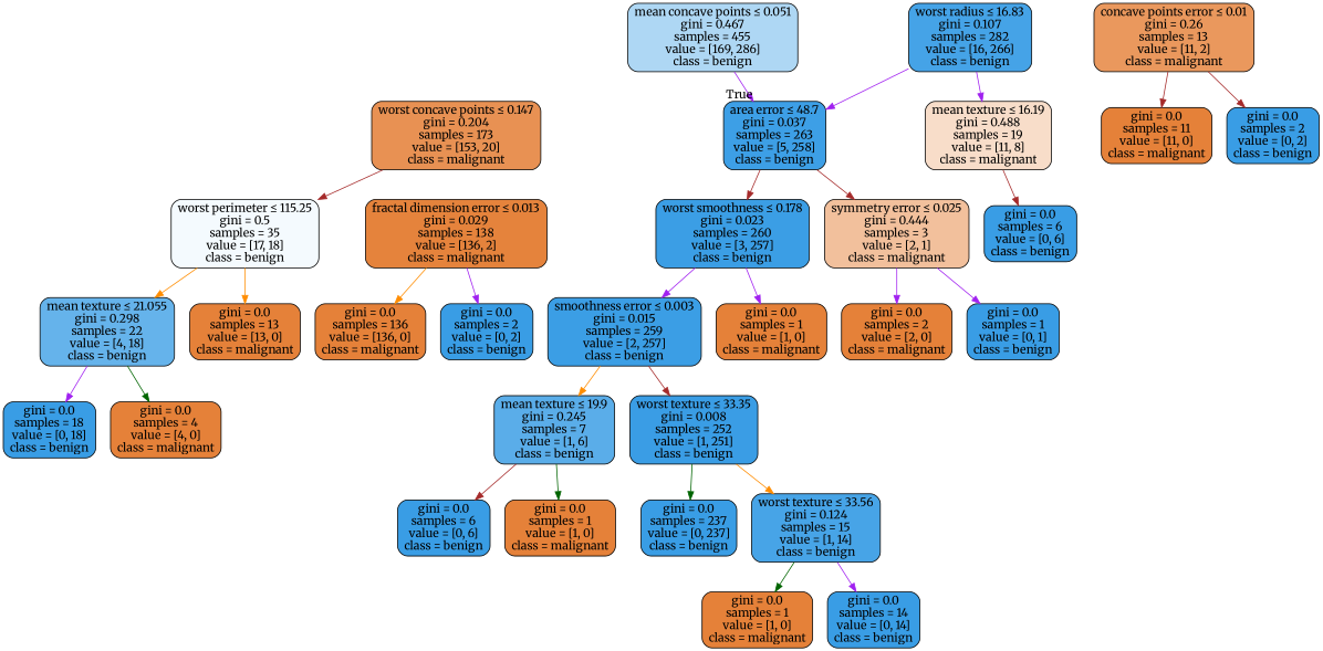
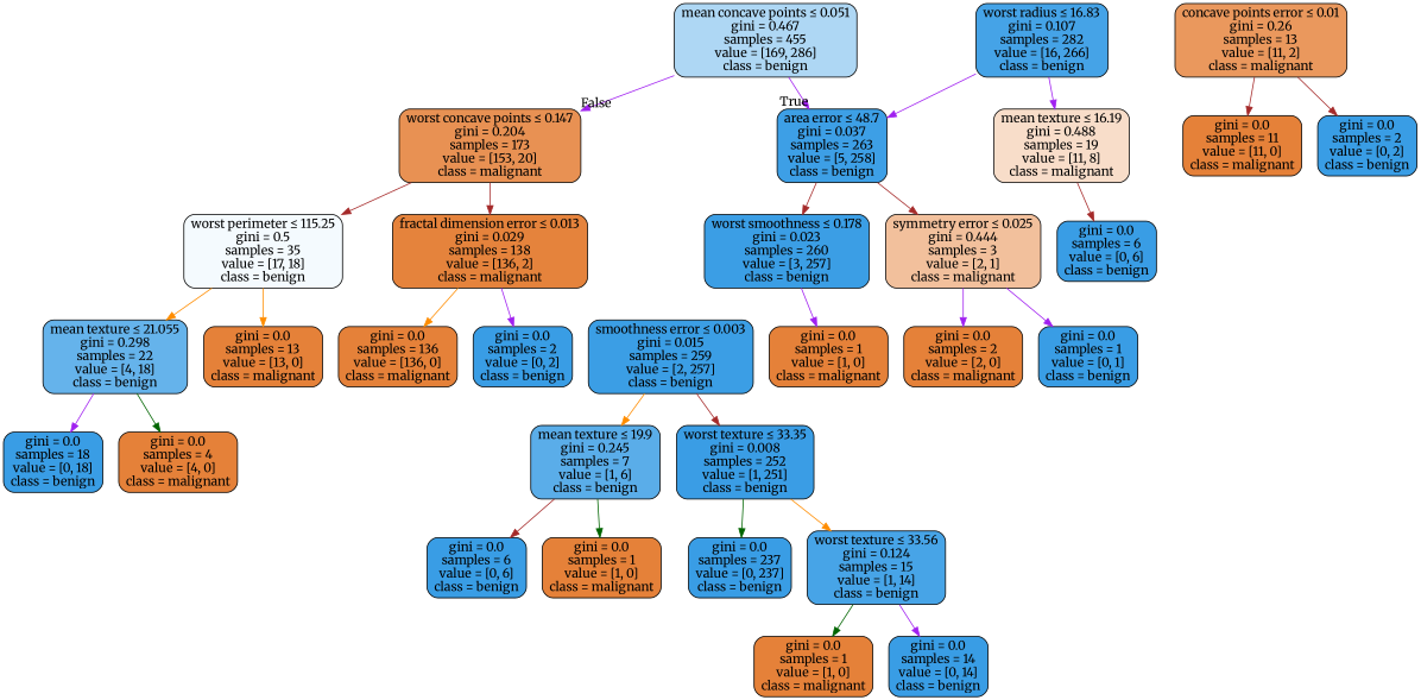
  digraph {
    fontname=Merriweather
    node [color=black fillcolor="#399de5" fontname=Merriweather shape=box style="filled, rounded"]
    edge [color=purple fontname=Merriweather]
    n1 [fillcolor="#aed7f4" label=<mean concave points &le; 0.051<br/>gini = 0.467<br/>samples = 455<br/>value = [169, 286]<br/>class = benign>]
    n2 [fillcolor="#e89153" label=<worst concave points &le; 0.147<br/>gini = 0.204<br/>samples = 173<br/>value = [153, 20]<br/>class = malignant>]
    n3 [fillcolor="#3d9fe6" label=<area error &le; 48.7<br/>gini = 0.037<br/>samples = 263<br/>value = [5, 258]<br/>class = benign>]
    n4 [fillcolor="#45a3e7" label=<worst radius &le; 16.83<br/>gini = 0.107<br/>samples = 282<br/>value = [16, 266]<br/>class = benign>]
    n5 [fillcolor="#f8ddc9" label=<mean texture &le; 16.19<br/>gini = 0.488<br/>samples = 19<br/>value = [11, 8]<br/>class = malignant>]
    n6 [fillcolor="#f4fafe" label=<worst perimeter &le; 115.25<br/>gini = 0.5<br/>samples = 35<br/>value = [17, 18]<br/>class = benign>]
    n7 [fillcolor="#e5833c" label=<fractal dimension error &le; 0.013<br/>gini = 0.029<br/>samples = 138<br/>value = [136, 2]<br/>class = malignant>]
    n8 [fillcolor="#3b9ee5" label=<worst smoothness &le; 0.178<br/>gini = 0.023<br/>samples = 260<br/>value = [3, 257]<br/>class = benign>]
    n9 [fillcolor="#f2c09c" label=<symmetry error &le; 0.025<br/>gini = 0.444<br/>samples = 3<br/>value = [2, 1]<br/>class = malignant>]
    n10 [label=<gini = 0.0<br/>samples = 6<br/>value = [0, 6]<br/>class = benign>]
    n11 [fillcolor="#3b9ee5" label=<smoothness error &le; 0.003<br/>gini = 0.015<br/>samples = 259<br/>value = [2, 257]<br/>class = benign>]
    n12 [fillcolor="#e58139" label=<gini = 0.0<br/>samples = 1<br/>value = [1, 0]<br/>class = malignant>]
    n13 [fillcolor="#e58139" label=<gini = 0.0<br/>samples = 2<br/>value = [2, 0]<br/>class = malignant>]
    n14 [label=<gini = 0.0<br/>samples = 1<br/>value = [0, 1]<br/>class = benign>]
    n15 [fillcolor="#5aade9" label=<mean texture &le; 19.9<br/>gini = 0.245<br/>samples = 7<br/>value = [1, 6]<br/>class = benign>]
    n16 [fillcolor="#3a9de5" label=<worst texture &le; 33.35<br/>gini = 0.008<br/>samples = 252<br/>value = [1, 251]<br/>class = benign>]
    n17 [label=<gini = 0.0<br/>samples = 6<br/>value = [0, 6]<br/>class = benign>]
    n18 [fillcolor="#e58139" label=<gini = 0.0<br/>samples = 1<br/>value = [1, 0]<br/>class = malignant>]
    n19 [label=<gini = 0.0<br/>samples = 237<br/>value = [0, 237]<br/>class = benign>]
    n20 [fillcolor="#47a4e7" label=<worst texture &le; 33.56<br/>gini = 0.124<br/>samples = 15<br/>value = [1, 14]<br/>class = benign>]
    n21 [fillcolor="#e58139" label=<gini = 0.0<br/>samples = 1<br/>value = [1, 0]<br/>class = malignant>]
    n22 [label=<gini = 0.0<br/>samples = 14<br/>value = [0, 14]<br/>class = benign>]
    n23 [fillcolor="#ea985d" label=<concave points error &le; 0.01<br/>gini = 0.26<br/>samples = 13<br/>value = [11, 2]<br/>class = malignant>]
    n24 [fillcolor="#e58139" label=<gini = 0.0<br/>samples = 11<br/>value = [11, 0]<br/>class = malignant>]
    n25 [label=<gini = 0.0<br/>samples = 2<br/>value = [0, 2]<br/>class = benign>]
    n26 [fillcolor="#65b3eb" label=<mean texture &le; 21.055<br/>gini = 0.298<br/>samples = 22<br/>value = [4, 18]<br/>class = benign>]
    n27 [fillcolor="#e58139" label=<gini = 0.0<br/>samples = 13<br/>value = [13, 0]<br/>class = malignant>]
    n28 [fillcolor="#e58139" label=<gini = 0.0<br/>samples = 136<br/>value = [136, 0]<br/>class = malignant>]
    n29 [label=<gini = 0.0<br/>samples = 2<br/>value = [0, 2]<br/>class = benign>]
    n30 [label=<gini = 0.0<br/>samples = 18<br/>value = [0, 18]<br/>class = benign>]
    n31 [fillcolor="#e58139" label=<gini = 0.0<br/>samples = 4<br/>value = [4, 0]<br/>class = malignant>]
+   n1 -> n2 [headlabel=False labelangle=-45 labeldistance=2.5]
    n1 -> n3 [headlabel=True labelangle=45 labeldistance=2.5]
    n2 -> n6 [color=brown]
+   n2 -> n7 [color=brown]
    n3 -> n8 [color=brown]
    n3 -> n9 [color=brown]
    n4 -> n3
    n4 -> n5
    n5 -> n10 [color=brown]
    n6 -> n26 [color=darkorange]
    n6 -> n27 [color=darkorange]
    n7 -> n28 [color=darkorange]
    n7 -> n29
-   n8 -> n11
    n8 -> n12
    n9 -> n13
    n9 -> n14
    n11 -> n15 [color=darkorange]
    n11 -> n16 [color=brown]
    n15 -> n17 [color=brown]
    n15 -> n18 [color=darkgreen]
    n16 -> n19 [color=darkgreen]
    n16 -> n20 [color=darkorange]
    n20 -> n21 [color=darkgreen]
    n20 -> n22
    n23 -> n24 [color=brown]
    n23 -> n25 [color=brown]
    n26 -> n30
    n26 -> n31 [color=darkgreen]
  }
